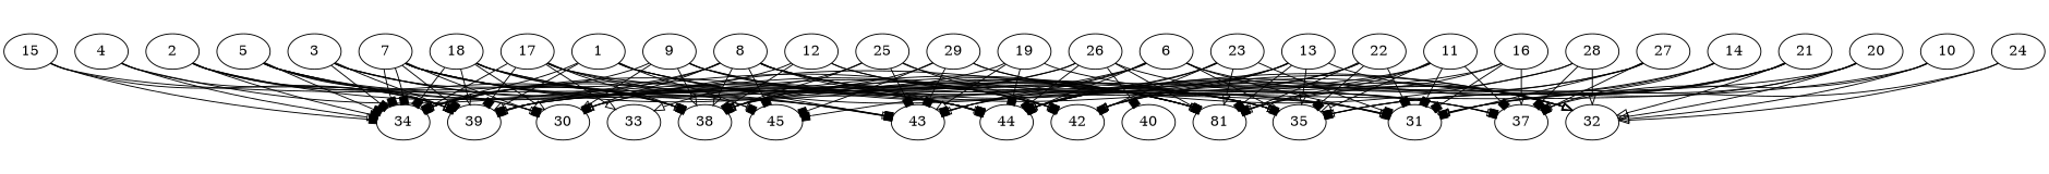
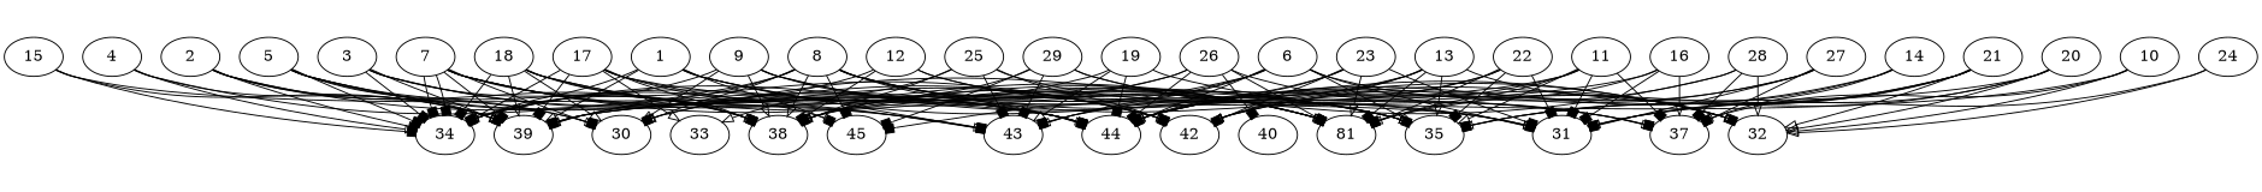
  digraph {
    node [alpha=0.11]
    edge [arrowhead=box]
    1 [alpha=0.19 expect_size=16065536]
    31 [alpha=0.01 expect_size=35144704]
    34 [alpha=0.17 expect_size=48265216]
    35 [alpha=0.10 expect_size=37541888]
    39 [expect_size=14763008]
    43 [alpha=0.14 expect_size=25094144]
    45 [expect_size=23353344]
    2 [alpha=0.12 expect_size=47330304]
    30 [expect_size=32216064]
    38 [alpha=0.15 expect_size=37729280]
    42 [alpha=0.16 expect_size=22566912]
    3 [expect_size=12563456]
    44 [alpha=0.02 expect_size=31348736]
    4 [alpha=0.07 expect_size=15494144]
    5 [alpha=0.14 expect_size=19585024]
    6 [alpha=0.03 expect_size=25718784]
    32 [alpha=0.01 expect_size=32260096]
    7 [alpha=0.12 expect_size=38881280]
    n19 [alpha=0.02 expect_size=19951616 label=81]
    8 [alpha=0.13 expect_size=16199680]
    37 [alpha=0.02 expect_size=52402176]
    9 [alpha=0.07 expect_size=15843328]
    10 [alpha=0.13 expect_size=49440768]
    11 [alpha=0.04 expect_size=29876224]
    12 [alpha=0.18 expect_size=28386304]
    13 [alpha=0.05 expect_size=9057280]
    14 [alpha=0.13 expect_size=34450432]
    15 [alpha=0.02 expect_size=51422208]
    16 [alpha=0.01 expect_size=37923840]
    17 [alpha=0.14 expect_size=44870656]
    33 [alpha=0.03 expect_size=18464768]
    18 [alpha=0.04 expect_size=26745856]
    19 [alpha=0.08 expect_size=10541056]
    20 [alpha=0.01 expect_size=26485760]
    21 [alpha=0.19 expect_size=11072512]
    22 [alpha=0.14 expect_size=20373504]
    23 [alpha=0.13 expect_size=16579584]
    24 [alpha=0.15 expect_size=27762688]
    25 [alpha=0.04 expect_size=10285056]
    26 [alpha=0.02 expect_size=14400512]
    40 [alpha=0.15 expect_size=41290752]
    27 [alpha=0.14 expect_size=17332224]
    28 [alpha=0.10 expect_size=50292736]
    29 [expect_size=12651520]
    1 -> 31 [arrowhead=onormal]
    1 -> 34
    1 -> 35 [arrowhead=onormal]
    1 -> 39 [arrowhead=onormal]
    1 -> 43
    1 -> 45
    2 -> 34
    2 -> 39
    2 -> 30
    2 -> 38 [arrowhead=onormal]
    2 -> 42
    3 -> 34
    3 -> 39 [arrowhead=onormal]
    3 -> 38
    3 -> 42 [arrowhead=onormal]
    3 -> 44 [arrowhead=onormal]
    4 -> 34 [arrowhead=onormal]
    4 -> 39 [arrowhead=onormal]
    4 -> 44
    5 -> 34
    5 -> 39 [arrowhead=onormal]
    5 -> 43
    5 -> 45 [arrowhead=onormal]
    5 -> 30 [arrowhead=onormal]
    5 -> 44
    6 -> 31
    6 -> 34 [arrowhead=onormal]
    6 -> 35 [arrowhead=onormal]
    6 -> 43 [arrowhead=onormal]
    6 -> 45
    6 -> 44
    6 -> 32 [arrowhead=onormal]
    7 -> 34
    7 -> 34
    7 -> 35 [arrowhead=onormal]
    7 -> 39
    7 -> 30
    7 -> 38
    7 -> 42
    7 -> 44
    7 -> n19
    8 -> 34 [arrowhead=onormal]
    8 -> 39 [arrowhead=onormal]
    8 -> 45
    8 -> 30 [arrowhead=onormal]
    8 -> 38 [arrowhead=onormal]
    8 -> 42 [arrowhead=onormal]
    8 -> 44
-   8 -> 32 [arrowhead=onormal]
+   8 -> 32
    8 -> n19 [arrowhead=onormal]
    8 -> 37
    9 -> 34 [arrowhead=onormal]
    9 -> 30 [arrowhead=onormal]
    9 -> 38 [arrowhead=onormal]
    9 -> 44
    9 -> 32 [arrowhead=onormal]
    9 -> n19 [arrowhead=onormal]
    10 -> 39 [arrowhead=onormal]
    10 -> 32 [arrowhead=onormal]
    10 -> 37 [arrowhead=onormal]
    11 -> 31
    11 -> 35 [arrowhead=onormal]
    11 -> 39
    11 -> 44 [arrowhead=onormal]
    11 -> n19 [arrowhead=onormal]
    11 -> 37
    12 -> 35 [arrowhead=onormal]
    12 -> 39
    12 -> 38
    12 -> n19
    13 -> 35 [arrowhead=onormal]
    13 -> 38 [arrowhead=onormal]
    13 -> 42 [arrowhead=onormal]
    13 -> 44 [arrowhead=onormal]
    13 -> 32 [arrowhead=onormal]
    13 -> n19
    14 -> 35
    14 -> 44
    14 -> 37
    15 -> 34
    15 -> 39
    15 -> 44
    16 -> 31
    16 -> 39
    16 -> n19
    16 -> 37 [arrowhead=onormal]
    17 -> 31
    17 -> 34
    17 -> 39
    17 -> 43
    17 -> 38 [arrowhead=onormal]
    17 -> n19
    17 -> 33 [arrowhead=onormal]
    18 -> 34
    18 -> 35 [arrowhead=onormal]
    18 -> 39 [arrowhead=onormal]
    18 -> 43 [arrowhead=onormal]
    18 -> 30 [arrowhead=onormal]
    18 -> 38
    18 -> n19
    19 -> 34
    19 -> 43 [arrowhead=onormal]
    19 -> 44
    19 -> 32 [arrowhead=onormal]
    20 -> 31 [arrowhead=onormal]
    20 -> 35 [arrowhead=onormal]
    20 -> 38
    20 -> 32 [arrowhead=onormal]
-   21 -> 31 [arrowhead=onormal]
+   21 -> 31
    21 -> 35
    21 -> 42 [arrowhead=onormal]
    21 -> 32 [arrowhead=onormal]
    21 -> n19
    22 -> 31
    22 -> 35
    22 -> 43
    22 -> 42 [arrowhead=onormal]
    22 -> n19
    23 -> 31
    23 -> 43
    23 -> 42
    23 -> 44
    23 -> n19 [arrowhead=onormal]
    24 -> 31 [arrowhead=onormal]
    24 -> 32 [arrowhead=onormal]
    25 -> 35
    25 -> 43
    25 -> 38 [arrowhead=onormal]
    25 -> 42
    25 -> 33 [arrowhead=onormal]
    26 -> 30
    26 -> 38 [arrowhead=onormal]
    26 -> 44
    26 -> n19
    26 -> 37 [arrowhead=onormal]
    26 -> 40
    27 -> 31
    27 -> 42 [arrowhead=onormal]
    27 -> 44
    27 -> 37
    28 -> 30 [arrowhead=onormal]
    28 -> 44
    28 -> 32 [arrowhead=onormal]
    28 -> 37
    29 -> 31 [arrowhead=onormal]
    29 -> 43
    29 -> 45
    29 -> 38
    29 -> 37
  }
